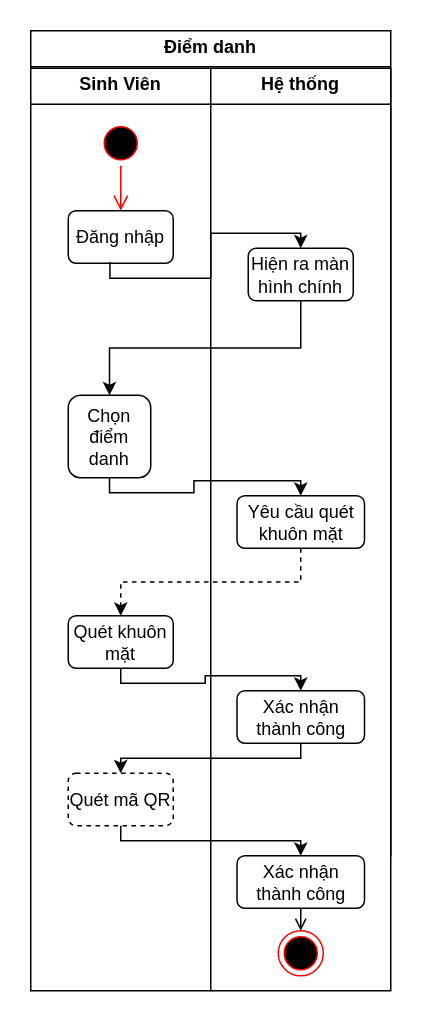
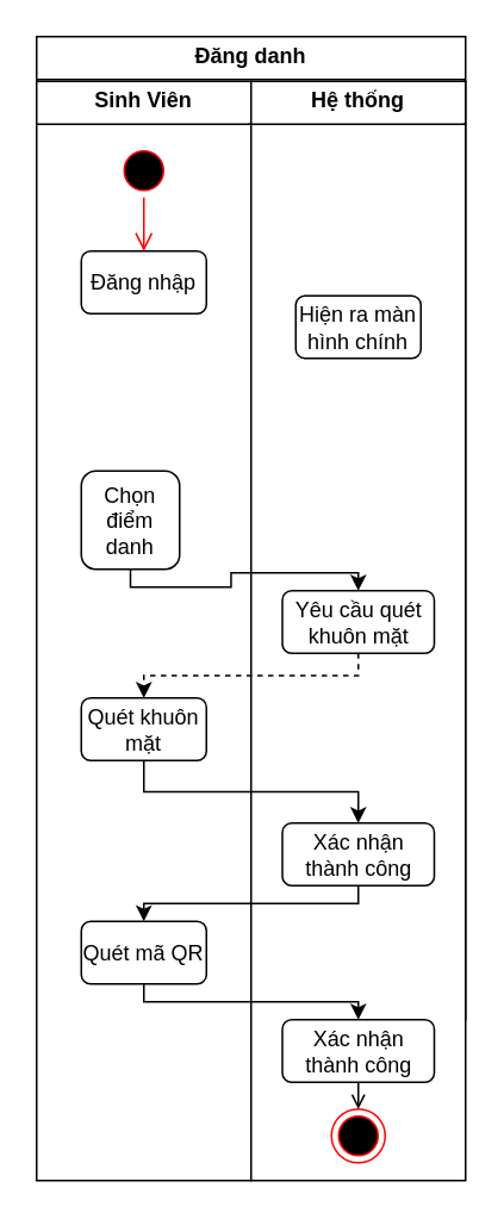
  <mxCell id="0" />
  <mxCell id="1" parent="0" />
- <mxCell id="2" value="&lt;p style=&quot;margin:0px;margin-top:4px;text-align:center;&quot;&gt;&lt;b&gt;Điểm danh&lt;/b&gt;&lt;/p&gt;&lt;hr size=&quot;1&quot; style=&quot;border-style:solid;&quot;&gt;&lt;div style=&quot;height:2px;&quot;&gt;&lt;/div&gt;" style="verticalAlign=top;align=left;overflow=fill;html=1;whiteSpace=wrap;" vertex="1" parent="1"><mxGeometry x="20" y="20" width="240" height="550" as="geometry" /></mxCell>
+ <mxCell id="2" value="&lt;p style=&quot;margin:0px;margin-top:4px;text-align:center;&quot;&gt;&lt;b&gt;Đăng danh&lt;/b&gt;&lt;/p&gt;&lt;hr size=&quot;1&quot; style=&quot;border-style:solid;&quot;&gt;&lt;div style=&quot;height:2px;&quot;&gt;&lt;/div&gt;" style="verticalAlign=top;align=left;overflow=fill;html=1;whiteSpace=wrap;" vertex="1" parent="1"><mxGeometry x="20" y="20" width="240" height="550" as="geometry" /></mxCell>
  <mxCell id="3" value="&lt;p style=&quot;margin:0px;margin-top:4px;text-align:center;&quot;&gt;&lt;b&gt;Sinh Viên&lt;/b&gt;&lt;/p&gt;&lt;hr size=&quot;1&quot; style=&quot;border-style:solid;&quot;&gt;&lt;div style=&quot;height:2px;&quot;&gt;&lt;/div&gt;" style="verticalAlign=top;align=left;overflow=fill;html=1;whiteSpace=wrap;" vertex="1" parent="1"><mxGeometry x="20" y="45" width="120" height="615" as="geometry" /></mxCell>
  <mxCell id="4" value="&lt;p style=&quot;margin:0px;margin-top:4px;text-align:center;&quot;&gt;&lt;b&gt;Hệ thống&lt;/b&gt;&lt;/p&gt;&lt;hr size=&quot;1&quot; style=&quot;border-style:solid;&quot;&gt;&lt;div style=&quot;height:2px;&quot;&gt;&lt;/div&gt;" style="verticalAlign=top;align=left;overflow=fill;html=1;whiteSpace=wrap;" vertex="1" parent="1"><mxGeometry x="140" y="45" width="120" height="615" as="geometry" /></mxCell>
  <mxCell id="5" value="" style="ellipse;html=1;shape=startState;fillColor=#000000;strokeColor=#ff0000;" vertex="1" parent="1"><mxGeometry x="65" y="80" width="30" height="30" as="geometry" /></mxCell>
  <mxCell id="6" value="" style="edgeStyle=orthogonalEdgeStyle;html=1;verticalAlign=bottom;endArrow=open;endSize=8;strokeColor=#ff0000;rounded=0;" edge="1" source="5" parent="1"><mxGeometry relative="1" as="geometry"><mxPoint x="80" y="140" as="targetPoint" /></mxGeometry></mxCell>
  <mxCell id="7" value="Đăng nhập" style="rounded=1;whiteSpace=wrap;html=1;" vertex="1" parent="1"><mxGeometry x="45" y="140" width="70" height="35" as="geometry" /></mxCell>
  <mxCell id="8" value="Hiện ra màn hình chính" style="rounded=1;whiteSpace=wrap;html=1;" vertex="1" parent="1"><mxGeometry x="165" y="165" width="70" height="35" as="geometry" /></mxCell>
  <mxCell id="9" value="Chọn điểm danh" style="rounded=1;whiteSpace=wrap;html=1;" vertex="1" parent="1"><mxGeometry x="45" y="263" width="55" height="55" as="geometry" /></mxCell>
  <mxCell id="10" value="Yêu cầu quét khuôn mặt" style="rounded=1;whiteSpace=wrap;html=1;" vertex="1" parent="1"><mxGeometry x="157.5" y="330" width="85" height="35" as="geometry" /></mxCell>
- <mxCell id="11" value="Quét khuôn mặt" style="rounded=1;whiteSpace=wrap;html=1;" vertex="1" parent="1"><mxGeometry x="45" y="410" width="70" height="35" as="geometry" /></mxCell>
+ <mxCell id="11" value="Quét khuôn mặt" style="rounded=1;whiteSpace=wrap;html=1;" vertex="1" parent="1"><mxGeometry x="45" y="390" width="70" height="35" as="geometry" /></mxCell>
  <mxCell id="12" value="Xác nhận thành công" style="rounded=1;whiteSpace=wrap;html=1;" vertex="1" parent="1"><mxGeometry x="157.5" y="460" width="85" height="35" as="geometry" /></mxCell>
- <mxCell id="13" value="Quét mã QR" style="rounded=1;whiteSpace=wrap;html=1;dashed=1;" vertex="1" parent="1"><mxGeometry x="45" y="515" width="70" height="35" as="geometry" /></mxCell>
+ <mxCell id="13" value="Quét mã QR" style="rounded=1;whiteSpace=wrap;html=1;" vertex="1" parent="1"><mxGeometry x="45" y="515" width="70" height="35" as="geometry" /></mxCell>
  <mxCell id="14" value="Xác nhận thành công" style="rounded=1;whiteSpace=wrap;html=1;" vertex="1" parent="1"><mxGeometry x="157.5" y="570" width="85" height="35" as="geometry" /></mxCell>
  <mxCell id="15" value="" style="ellipse;html=1;shape=endState;fillColor=#000000;strokeColor=#ff0000;" vertex="1" parent="1"><mxGeometry x="185" y="620" width="30" height="30" as="geometry" /></mxCell>
  <mxCell id="16" value="" style="html=1;verticalAlign=bottom;startArrow=none;startFill=0;endArrow=open;startSize=8;curved=0;rounded=0;endFill=0;entryX=0.5;entryY=0;entryDx=0;entryDy=0;exitX=0.5;exitY=1;exitDx=0;exitDy=0;" edge="1" parent="1" source="14" target="15"><mxGeometry width="60" relative="1" as="geometry"><mxPoint x="180" y="490" as="sourcePoint" /><mxPoint x="240" y="490" as="targetPoint" /></mxGeometry></mxCell>
- <mxCell id="17" value="" style="endArrow=classic;html=1;rounded=0;exitX=0.397;exitY=0.978;exitDx=0;exitDy=0;exitPerimeter=0;entryX=0.5;entryY=0;entryDx=0;entryDy=0;edgeStyle=orthogonalEdgeStyle;" edge="1" parent="1" source="7" target="8"><mxGeometry width="50" height="50" relative="1" as="geometry"><mxPoint x="120" y="230" as="sourcePoint" /><mxPoint x="170" y="180" as="targetPoint" /></mxGeometry></mxCell>
- <mxCell id="18" value="" style="endArrow=classic;html=1;rounded=0;edgeStyle=orthogonalEdgeStyle;exitX=0.5;exitY=1;exitDx=0;exitDy=0;" edge="1" parent="1" source="8" target="9"><mxGeometry width="50" height="50" relative="1" as="geometry"><mxPoint x="300.001" y="337.5" as="sourcePoint" /><mxPoint x="362.61" y="297.5" as="targetPoint" /></mxGeometry></mxCell>
  <mxCell id="19" value="" style="endArrow=classic;html=1;rounded=0;exitX=0.5;exitY=1;exitDx=0;exitDy=0;edgeStyle=orthogonalEdgeStyle;" edge="1" parent="1" source="9" target="10"><mxGeometry width="50" height="50" relative="1" as="geometry"><mxPoint x="-80" y="360" as="sourcePoint" /><mxPoint x="-30" y="310" as="targetPoint" /></mxGeometry></mxCell>
  <mxCell id="20" value="" style="endArrow=classic;html=1;rounded=0;exitX=0.5;exitY=1;exitDx=0;exitDy=0;edgeStyle=orthogonalEdgeStyle;dashed=1;" edge="1" parent="1" source="10" target="11"><mxGeometry width="50" height="50" relative="1" as="geometry"><mxPoint x="-170" y="430" as="sourcePoint" /><mxPoint x="-120" y="380" as="targetPoint" /></mxGeometry></mxCell>
  <mxCell id="21" value="" style="endArrow=classic;html=1;rounded=0;edgeStyle=orthogonalEdgeStyle;exitX=0.5;exitY=1;exitDx=0;exitDy=0;" edge="1" parent="1" source="11" target="12"><mxGeometry width="50" height="50" relative="1" as="geometry"><mxPoint x="-110" y="460" as="sourcePoint" /><mxPoint x="-60" y="410" as="targetPoint" /></mxGeometry></mxCell>
  <mxCell id="22" value="" style="endArrow=classic;html=1;rounded=0;exitX=0.5;exitY=1;exitDx=0;exitDy=0;edgeStyle=orthogonalEdgeStyle;" edge="1" parent="1" source="12" target="13"><mxGeometry width="50" height="50" relative="1" as="geometry"><mxPoint x="-120" y="430" as="sourcePoint" /><mxPoint x="-60" y="520" as="targetPoint" /></mxGeometry></mxCell>
  <mxCell id="23" value="" style="endArrow=classic;html=1;rounded=0;edgeStyle=orthogonalEdgeStyle;exitX=0.5;exitY=1;exitDx=0;exitDy=0;" edge="1" parent="1" source="13" target="14"><mxGeometry width="50" height="50" relative="1" as="geometry"><mxPoint x="-140" y="460" as="sourcePoint" /><mxPoint x="-90" y="410" as="targetPoint" /></mxGeometry></mxCell>
